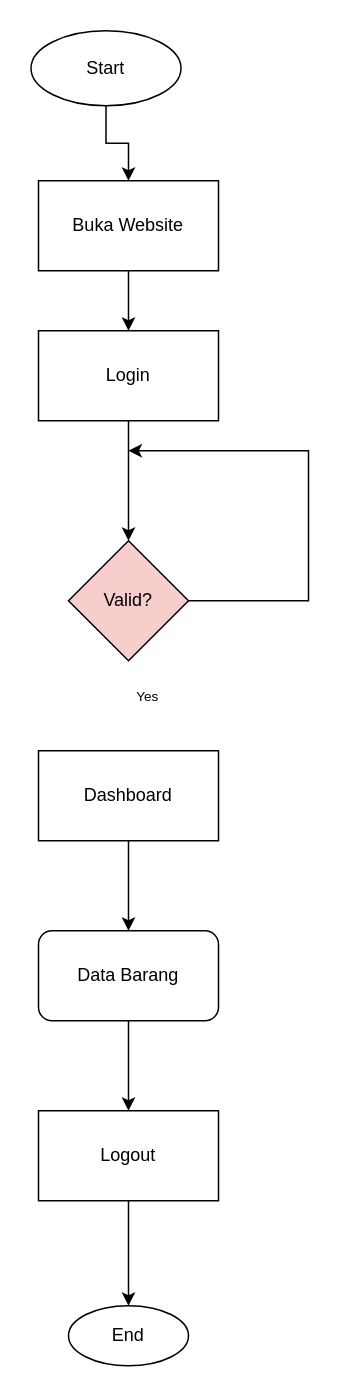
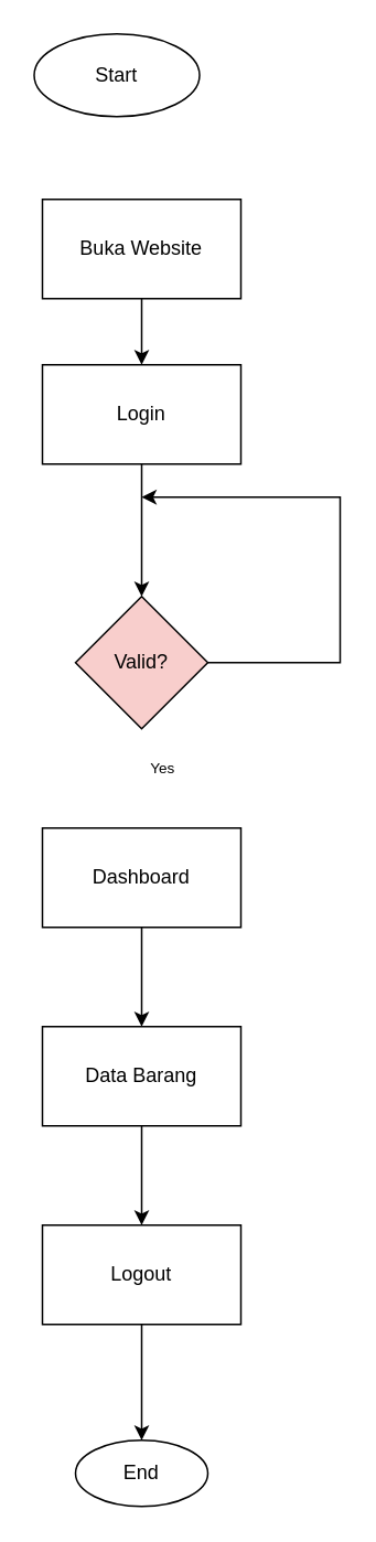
  <mxCell id="0" />
  <mxCell id="1" parent="0" />
- <mxCell id="2" value="" style="edgeStyle=orthogonalEdgeStyle;rounded=0;orthogonalLoop=1;jettySize=auto;html=1;" edge="1" parent="1" source="3" target="5"><mxGeometry relative="1" as="geometry" /></mxCell>
  <mxCell id="3" value="Start" style="ellipse;whiteSpace=wrap;html=1;" vertex="1" parent="1"><mxGeometry x="20" y="20" width="100" height="50" as="geometry" /></mxCell>
  <mxCell id="4" value="" style="edgeStyle=orthogonalEdgeStyle;rounded=0;orthogonalLoop=1;jettySize=auto;html=1;" edge="1" parent="1" source="5" target="7"><mxGeometry relative="1" as="geometry" /></mxCell>
  <mxCell id="5" value="Buka Website" style="whiteSpace=wrap;html=1;" vertex="1" parent="1"><mxGeometry x="25" y="120" width="120" height="60" as="geometry" /></mxCell>
  <mxCell id="6" value="" style="edgeStyle=orthogonalEdgeStyle;rounded=0;orthogonalLoop=1;jettySize=auto;html=1;" edge="1" parent="1" source="7" target="9"><mxGeometry relative="1" as="geometry" /></mxCell>
  <mxCell id="7" value="Login" style="whiteSpace=wrap;html=1;" vertex="1" parent="1"><mxGeometry x="25" y="220" width="120" height="60" as="geometry" /></mxCell>
  <mxCell id="8" style="edgeStyle=orthogonalEdgeStyle;rounded=0;orthogonalLoop=1;jettySize=auto;html=1;exitX=1;exitY=0.5;exitDx=0;exitDy=0;verticalAlign=top;" edge="1" parent="1" source="9"><mxGeometry relative="1" as="geometry"><mxPoint x="85" y="300" as="targetPoint" /><Array as="points"><mxPoint x="205" y="400" /></Array></mxGeometry></mxCell>
  <mxCell id="9" value="Valid?" style="rhombus;whiteSpace=wrap;html=1;fillColor=#f8cecc;" vertex="1" parent="1"><mxGeometry x="45" y="360" width="80" height="80" as="geometry" /></mxCell>
  <mxCell id="10" value="" style="edgeStyle=orthogonalEdgeStyle;rounded=0;orthogonalLoop=1;jettySize=auto;html=1;" edge="1" parent="1" source="11" target="13"><mxGeometry relative="1" as="geometry" /></mxCell>
  <mxCell id="11" value="Dashboard" style="whiteSpace=wrap;html=1;" vertex="1" parent="1"><mxGeometry x="25" y="500" width="120" height="60" as="geometry" /></mxCell>
  <mxCell id="12" value="" style="edgeStyle=orthogonalEdgeStyle;rounded=0;orthogonalLoop=1;jettySize=auto;html=1;" edge="1" parent="1" source="13" target="15"><mxGeometry relative="1" as="geometry" /></mxCell>
- <mxCell id="13" value="Data Barang" style="whiteSpace=wrap;html=1;rounded=1;" vertex="1" parent="1"><mxGeometry x="25" y="620" width="120" height="60" as="geometry" /></mxCell>
+ <mxCell id="13" value="Data Barang" style="whiteSpace=wrap;html=1;" vertex="1" parent="1"><mxGeometry x="25" y="620" width="120" height="60" as="geometry" /></mxCell>
  <mxCell id="14" value="" style="edgeStyle=orthogonalEdgeStyle;rounded=0;orthogonalLoop=1;jettySize=auto;html=1;fontSize=9;" edge="1" parent="1" source="15" target="17"><mxGeometry relative="1" as="geometry" /></mxCell>
  <mxCell id="15" value="Logout" style="whiteSpace=wrap;html=1;" vertex="1" parent="1"><mxGeometry x="25" y="740" width="120" height="60" as="geometry" /></mxCell>
  <mxCell id="16" value="Yes" style="text;strokeColor=none;align=center;fillColor=none;html=1;verticalAlign=middle;whiteSpace=wrap;rounded=0;fontSize=9;" vertex="1" parent="1"><mxGeometry x="68" y="449" width="60" height="30" as="geometry" /></mxCell>
  <mxCell id="17" value="End" style="ellipse;whiteSpace=wrap;html=1;" vertex="1" parent="1"><mxGeometry x="45" y="870" width="80" height="40" as="geometry" /></mxCell>
